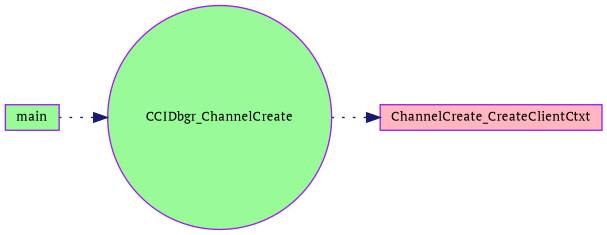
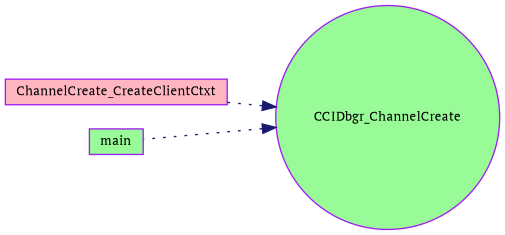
  digraph {
    fontname="PT Serif"
    rankdir=RL
    node [color=purple fillcolor=palegreen fontname="PT Serif" fontsize=10 shape=box style=filled]
    edge [color=midnightblue dir=back fontname="PT Serif" fontsize=10 labelfontname=Helvetica labelfontsize=10 style=dotted]
    n1 [fillcolor=lightpink fontcolor=black height=0.2 label=ChannelCreate_CreateClientCtxt width=0.4]
    n2 [height=0.2 label=CCIDbgr_ChannelCreate shape=circle width=0.4]
    n3 [height=0.2 label=main width=0.4]
-   n1 -> n2
+   n2 -> n1
    n2 -> n3
  }
